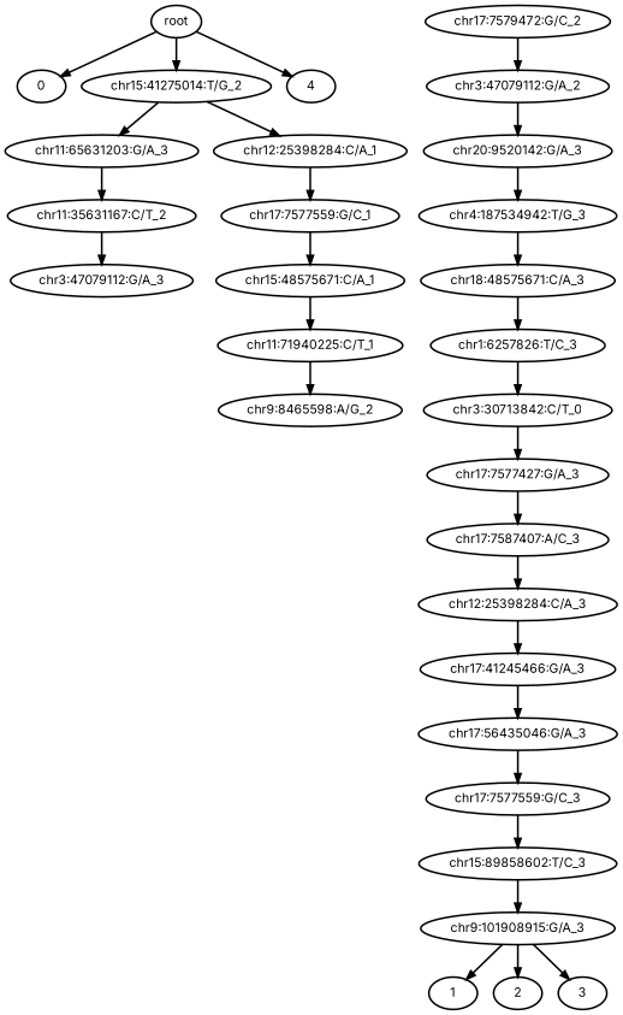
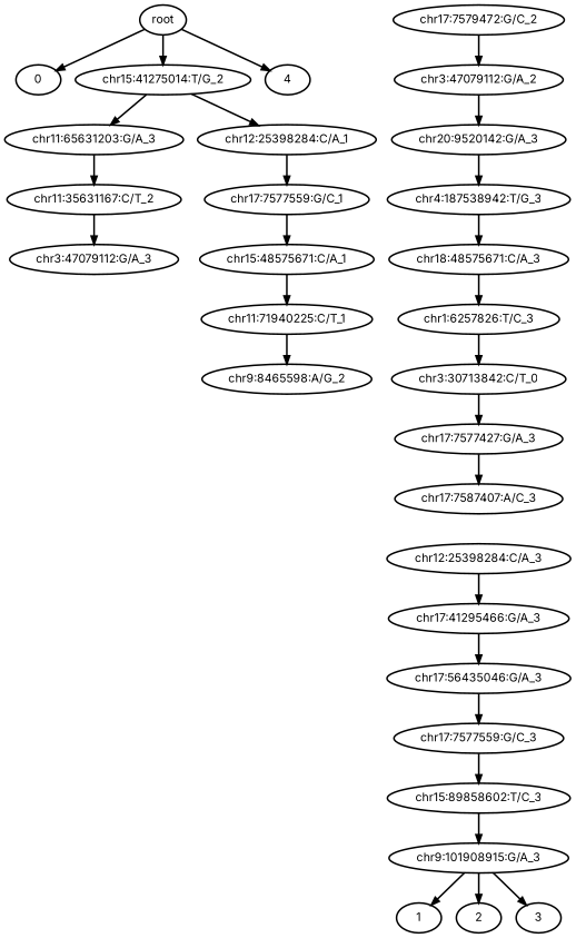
  digraph {
    fontname=Inter
    rankdir=TB
    node [fontname=Inter style=bold]
    edge [fontname=Inter style=bold]
    n1 [label=root]
    n2 [label=0]
    n3 [label="chr15:41275014:T/G_2"]
    n4 [label=4]
    n5 [label="chr11:65631203:G/A_3"]
    n6 [label="chr12:25398284:C/A_1"]
    n7 [label="chr11:35631167:C/T_2"]
    n8 [label="chr17:7577559:G/C_1"]
    n9 [label=1]
    n10 [label=2]
    n11 [label=3]
    n12 [label="chr3:47079112:G/A_3"]
    n13 [label="chr9:8465598:A/G_2"]
    n14 [label="chr17:7579472:G/C_2"]
    n15 [label="chr3:47079112:G/A_2"]
    n16 [label="chr20:9520142:G/A_3"]
-   n17 [label="chr4:187534942:T/G_3"]
+   n17 [label="chr4:187538942:T/G_3"]
    n18 [label="chr18:48575671:C/A_3"]
    n19 [label="chr1:6257826:T/C_3"]
    n20 [label="chr3:30713842:C/T_0"]
    n21 [label="chr17:7577427:G/A_3"]
    n22 [label="chr17:7587407:A/C_3"]
    n23 [label="chr12:25398284:C/A_3"]
-   n24 [label="chr17:41245466:G/A_3"]
+   n24 [label="chr17:41295466:G/A_3"]
    n25 [label="chr17:56435046:G/A_3"]
    n26 [label="chr17:7577559:G/C_3"]
    n27 [label="chr15:89858602:T/C_3"]
    n28 [label="chr9:101908915:G/A_3"]
    n29 [label="chr15:48575671:C/A_1"]
    n30 [label="chr11:71940225:C/T_1"]
    n1 -> n2
    n1 -> n3
    n1 -> n4
    n3 -> n5
    n3 -> n6
    n5 -> n7
    n6 -> n8
    n7 -> n12
    n8 -> n29
    n14 -> n15
    n15 -> n16
    n16 -> n17
    n17 -> n18
    n18 -> n19
    n19 -> n20
    n20 -> n21
    n21 -> n22
-   n22 -> n23
    n23 -> n24
    n24 -> n25
    n25 -> n26
    n26 -> n27
    n27 -> n28
    n28 -> n9
    n28 -> n10
    n28 -> n11
    n29 -> n30
    n30 -> n13
  }
